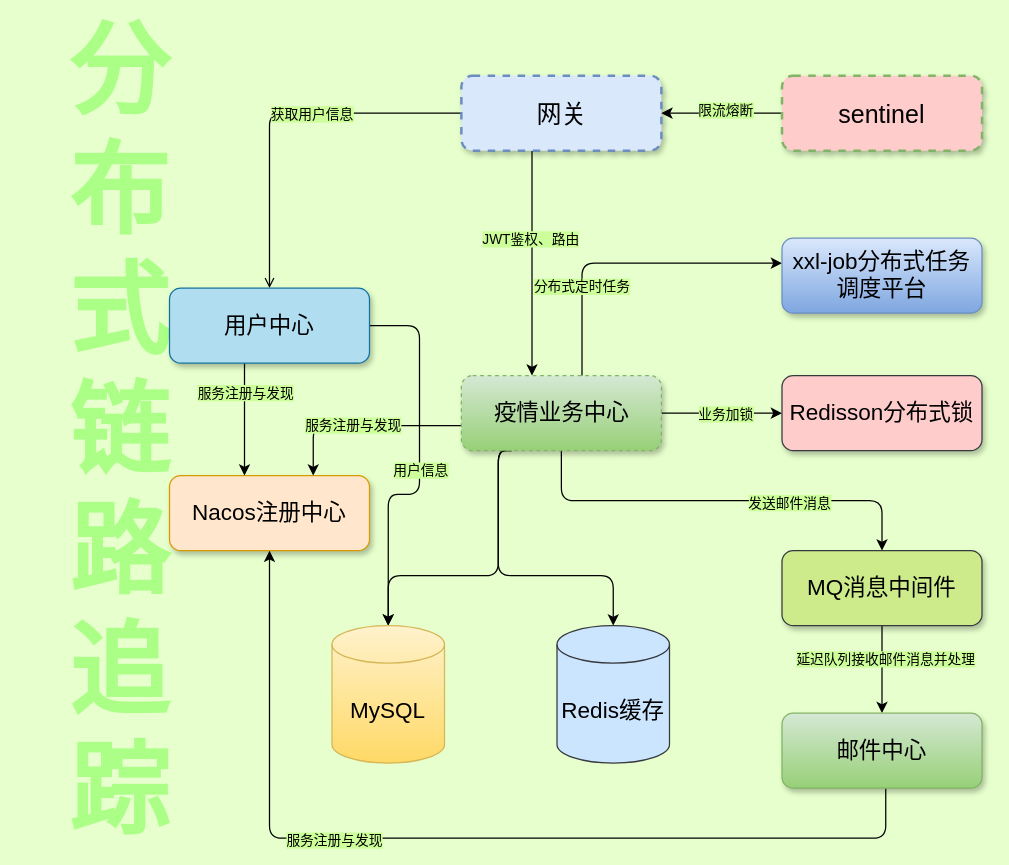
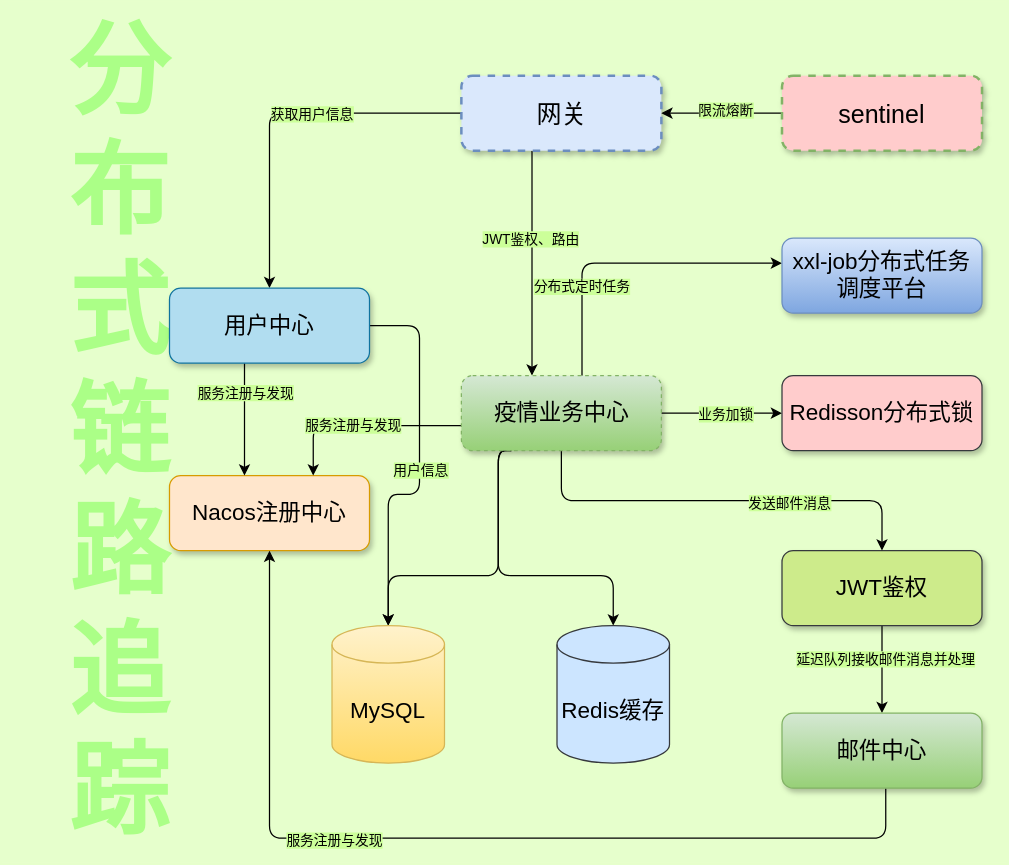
  <mxCell id="0" style=";html=1;" />
  <mxCell id="1" style=";html=1;" parent="0" />
  <mxCell id="2" value="分布式链路追踪" style="text;strokeColor=none;fillColor=none;fontSize=80;fontStyle=1;verticalAlign=middle;align=center;rounded=1;glass=0;labelBackgroundColor=none;labelPosition=center;verticalLabelPosition=middle;fontColor=#ABFF87;labelBorderColor=none;html=1;whiteSpace=wrap;" parent="1" vertex="1"><mxGeometry x="20" y="20" width="150" height="650" as="geometry" /></mxCell>
  <mxCell id="3" style="edgeStyle=orthogonalEdgeStyle;rounded=1;orthogonalLoop=1;jettySize=auto;html=1;" parent="1" source="7" target="27" edge="1"><mxGeometry relative="1" as="geometry"><Array as="points"><mxPoint x="425" y="150" /><mxPoint x="425" y="150" /></Array></mxGeometry></mxCell>
  <mxCell id="4" value="JWT鉴权、路由" style="edgeLabel;html=1;align=center;verticalAlign=middle;resizable=0;points=[];labelBackgroundColor=#CCFF99;" parent="3" vertex="1" connectable="0"><mxGeometry x="-0.221" y="-2" relative="1" as="geometry"><mxPoint as="offset" /></mxGeometry></mxCell>
- <mxCell id="5" style="edgeStyle=orthogonalEdgeStyle;rounded=1;orthogonalLoop=1;jettySize=auto;html=1;endArrow=open;" parent="1" source="7" target="16" edge="1"><mxGeometry relative="1" as="geometry"><Array as="points"><mxPoint x="215" y="90" /></Array></mxGeometry></mxCell>
+ <mxCell id="5" style="edgeStyle=orthogonalEdgeStyle;rounded=1;orthogonalLoop=1;jettySize=auto;html=1;" parent="1" source="7" target="16" edge="1"><mxGeometry relative="1" as="geometry"><Array as="points"><mxPoint x="215" y="90" /></Array></mxGeometry></mxCell>
  <mxCell id="6" value="获取用户信息" style="edgeLabel;html=1;align=center;verticalAlign=middle;resizable=0;points=[];labelBackgroundColor=#CCFF99;" parent="5" vertex="1" connectable="0"><mxGeometry x="-0.18" relative="1" as="geometry"><mxPoint as="offset" /></mxGeometry></mxCell>
  <mxCell id="7" value="网关" style="whiteSpace=wrap;html=1;shadow=1;fontSize=20;fillColor=#dae8fc;strokeColor=#6c8ebf;strokeWidth=2;dashed=1;rounded=1;" parent="1" vertex="1"><mxGeometry x="368.5" y="60" width="160" height="60" as="geometry" /></mxCell>
  <mxCell id="8" value="Nacos注册中心" style="whiteSpace=wrap;html=1;shadow=1;fontSize=18;fillColor=#ffe6cc;strokeColor=#d79b00;rounded=1;" parent="1" vertex="1"><mxGeometry x="135" y="380" width="160" height="60" as="geometry" /></mxCell>
  <mxCell id="9" value="" style="edgeStyle=orthogonalEdgeStyle;rounded=1;orthogonalLoop=1;jettySize=auto;html=1;" parent="1" source="11" target="34" edge="1"><mxGeometry relative="1" as="geometry" /></mxCell>
  <mxCell id="10" value="延迟队列接收邮件消息并处理" style="edgeLabel;html=1;align=center;verticalAlign=middle;resizable=0;points=[];labelBackgroundColor=#CCFF99;" parent="9" vertex="1" connectable="0"><mxGeometry x="-0.263" y="2" relative="1" as="geometry"><mxPoint as="offset" /></mxGeometry></mxCell>
- <mxCell id="11" value="MQ消息中间件" style="whiteSpace=wrap;html=1;shadow=1;fontSize=18;fillColor=#cdeb8b;strokeColor=#36393d;rounded=1;" parent="1" vertex="1"><mxGeometry x="625" y="440" width="160" height="60" as="geometry" /></mxCell>
+ <mxCell id="11" value="JWT鉴权" style="whiteSpace=wrap;html=1;shadow=1;fontSize=18;fillColor=#cdeb8b;strokeColor=#36393d;rounded=1;" parent="1" vertex="1"><mxGeometry x="625" y="440" width="160" height="60" as="geometry" /></mxCell>
  <mxCell id="12" style="edgeStyle=elbowEdgeStyle;rounded=1;html=1;startArrow=none;startFill=0;jettySize=auto;orthogonalLoop=1;fontSize=18;elbow=vertical;" parent="1" source="16" target="8" edge="1"><mxGeometry relative="1" as="geometry"><Array as="points"><mxPoint x="195" y="350" /><mxPoint x="265" y="330" /><mxPoint x="202" y="304" /></Array></mxGeometry></mxCell>
  <mxCell id="13" value="服务注册与发现" style="edgeLabel;html=1;align=center;verticalAlign=middle;resizable=0;points=[];labelBackgroundColor=#CCFF99;" parent="12" vertex="1" connectable="0"><mxGeometry x="-0.478" relative="1" as="geometry"><mxPoint as="offset" /></mxGeometry></mxCell>
  <mxCell id="14" style="edgeStyle=orthogonalEdgeStyle;rounded=1;orthogonalLoop=1;jettySize=auto;html=1;entryX=0.5;entryY=0;entryDx=0;entryDy=0;entryPerimeter=0;" parent="1" source="16" target="31" edge="1"><mxGeometry relative="1" as="geometry"><Array as="points"><mxPoint x="335" y="260" /><mxPoint x="335" y="395" /><mxPoint x="310" y="395" /></Array></mxGeometry></mxCell>
  <mxCell id="15" value="用户信息" style="edgeLabel;html=1;align=center;verticalAlign=middle;resizable=0;points=[];labelBackgroundColor=#CCFF99;" parent="14" vertex="1" connectable="0"><mxGeometry x="0.019" relative="1" as="geometry"><mxPoint as="offset" /></mxGeometry></mxCell>
  <mxCell id="16" value="用户中心" style="whiteSpace=wrap;html=1;shadow=1;fontSize=18;fillColor=#b1ddf0;strokeColor=#10739e;rounded=1;" parent="1" vertex="1"><mxGeometry x="135" y="230" width="160" height="60" as="geometry" /></mxCell>
  <mxCell id="17" style="edgeStyle=elbowEdgeStyle;rounded=1;html=1;startArrow=none;startFill=0;jettySize=auto;orthogonalLoop=1;fontSize=18;elbow=vertical;" parent="1" source="27" target="8" edge="1"><mxGeometry relative="1" as="geometry"><Array as="points"><mxPoint x="250" y="340" /><mxPoint x="345" y="330" /><mxPoint x="255" y="340" /><mxPoint x="315" y="320" /><mxPoint x="345" y="306" /><mxPoint x="235" y="350" /><mxPoint x="355" y="306" /><mxPoint x="285" y="350" /><mxPoint x="445" y="340" /><mxPoint x="475" y="306" /><mxPoint x="285" y="360" /><mxPoint x="185" y="490" /></Array></mxGeometry></mxCell>
  <mxCell id="18" value="服务注册与发现" style="edgeLabel;align=center;verticalAlign=middle;resizable=0;points=[];labelBackgroundColor=#CCFF99;html=1;" parent="17" vertex="1" connectable="0"><mxGeometry x="0.103" y="-1" relative="1" as="geometry"><mxPoint as="offset" /></mxGeometry></mxCell>
  <mxCell id="19" style="edgeStyle=orthogonalEdgeStyle;rounded=1;orthogonalLoop=1;jettySize=auto;html=1;entryX=0;entryY=0.5;entryDx=0;entryDy=0;" parent="1" source="27" target="29" edge="1"><mxGeometry relative="1" as="geometry" /></mxCell>
  <mxCell id="20" value="业务加锁" style="edgeLabel;html=1;align=center;verticalAlign=middle;resizable=0;points=[];labelBackgroundColor=#CCFF99;" parent="19" vertex="1" connectable="0"><mxGeometry x="0.142" y="1" relative="1" as="geometry"><mxPoint x="-4" y="1" as="offset" /></mxGeometry></mxCell>
  <mxCell id="21" style="edgeStyle=orthogonalEdgeStyle;rounded=1;orthogonalLoop=1;jettySize=auto;html=1;exitX=0.5;exitY=1;exitDx=0;exitDy=0;" parent="1" source="27" target="11" edge="1"><mxGeometry relative="1" as="geometry" /></mxCell>
  <mxCell id="22" value="发送邮件消息" style="edgeLabel;html=1;align=center;verticalAlign=middle;resizable=0;points=[];labelBackgroundColor=#CCFF99;" parent="21" vertex="1" connectable="0"><mxGeometry x="0.32" y="-1" relative="1" as="geometry"><mxPoint as="offset" /></mxGeometry></mxCell>
  <mxCell id="23" style="edgeStyle=orthogonalEdgeStyle;rounded=1;orthogonalLoop=1;jettySize=auto;html=1;" parent="1" source="27" target="28" edge="1"><mxGeometry relative="1" as="geometry"><Array as="points"><mxPoint x="465" y="210" /></Array></mxGeometry></mxCell>
  <mxCell id="24" value="分布式定时任务" style="edgeLabel;html=1;align=center;verticalAlign=middle;resizable=0;points=[];labelBackgroundColor=#CCFF99;" parent="23" vertex="1" connectable="0"><mxGeometry x="-0.428" y="1" relative="1" as="geometry"><mxPoint as="offset" /></mxGeometry></mxCell>
  <mxCell id="25" style="edgeStyle=orthogonalEdgeStyle;rounded=1;orthogonalLoop=1;jettySize=auto;html=1;exitX=0.25;exitY=1;exitDx=0;exitDy=0;" parent="1" source="27" target="31" edge="1"><mxGeometry relative="1" as="geometry"><Array as="points"><mxPoint x="398" y="460" /><mxPoint x="310" y="460" /></Array></mxGeometry></mxCell>
  <mxCell id="26" style="edgeStyle=orthogonalEdgeStyle;rounded=1;orthogonalLoop=1;jettySize=auto;html=1;exitX=0.25;exitY=1;exitDx=0;exitDy=0;entryX=0.5;entryY=0;entryDx=0;entryDy=0;entryPerimeter=0;" parent="1" source="27" target="30" edge="1"><mxGeometry relative="1" as="geometry"><Array as="points"><mxPoint x="398" y="460" /><mxPoint x="490" y="460" /></Array></mxGeometry></mxCell>
  <mxCell id="27" value="疫情业务中心" style="whiteSpace=wrap;html=1;shadow=1;fontSize=18;fillColor=#d5e8d4;strokeColor=#82b366;rounded=1;gradientColor=#97d077;dashed=1;" parent="1" vertex="1"><mxGeometry x="368.5" y="300" width="160" height="60" as="geometry" /></mxCell>
  <mxCell id="28" value="xxl-job分布式任务调度平台" style="whiteSpace=wrap;html=1;shadow=1;fontSize=18;fillColor=#dae8fc;strokeColor=#6c8ebf;glass=0;rounded=1;gradientColor=#7ea6e0;" parent="1" vertex="1"><mxGeometry x="625" y="190" width="160" height="60" as="geometry" /></mxCell>
  <mxCell id="29" value="Redisson分布式锁" style="whiteSpace=wrap;html=1;shadow=1;fontSize=18;fillColor=#ffcccc;strokeColor=#36393d;rounded=1;" parent="1" vertex="1"><mxGeometry x="625" y="300" width="160" height="60" as="geometry" /></mxCell>
  <mxCell id="30" value="&lt;span style=&quot;font-size: 18px&quot;&gt;Redis缓存&lt;/span&gt;" style="shape=cylinder3;whiteSpace=wrap;html=1;boundedLbl=1;backgroundOutline=1;size=15;rounded=1;glass=0;fillColor=#cce5ff;strokeColor=#36393d;" parent="1" vertex="1"><mxGeometry x="445" y="500" width="90" height="110" as="geometry" /></mxCell>
  <mxCell id="31" value="&lt;span style=&quot;font-size: 18px&quot;&gt;MySQL&lt;/span&gt;" style="shape=cylinder3;whiteSpace=wrap;html=1;boundedLbl=1;backgroundOutline=1;size=15;rounded=1;glass=0;fillColor=#fff2cc;gradientColor=#ffd966;strokeColor=#d6b656;" parent="1" vertex="1"><mxGeometry x="265" y="500" width="90" height="110" as="geometry" /></mxCell>
  <mxCell id="32" style="edgeStyle=orthogonalEdgeStyle;rounded=1;orthogonalLoop=1;jettySize=auto;html=1;entryX=0.5;entryY=1;entryDx=0;entryDy=0;" parent="1" source="34" target="8" edge="1"><mxGeometry relative="1" as="geometry"><Array as="points"><mxPoint x="708" y="670" /><mxPoint x="215" y="670" /></Array></mxGeometry></mxCell>
  <mxCell id="33" value="服务注册与发现" style="edgeLabel;html=1;align=center;verticalAlign=middle;resizable=0;points=[];labelBackgroundColor=#CCFF99;" parent="32" vertex="1" connectable="0"><mxGeometry x="0.264" y="1" relative="1" as="geometry"><mxPoint as="offset" /></mxGeometry></mxCell>
  <mxCell id="34" value="邮件中心" style="whiteSpace=wrap;html=1;shadow=1;fontSize=18;fillColor=#d5e8d4;strokeColor=#82b366;rounded=1;gradientColor=#97d077;" parent="1" vertex="1"><mxGeometry x="625" y="570" width="160" height="60" as="geometry" /></mxCell>
  <mxCell id="35" style="edgeStyle=orthogonalEdgeStyle;rounded=0;orthogonalLoop=1;jettySize=auto;html=1;entryX=1;entryY=0.5;entryDx=0;entryDy=0;" edge="1" parent="1" source="36" target="7"><mxGeometry relative="1" as="geometry"><Array as="points"><mxPoint x="560" y="90" /><mxPoint x="560" y="90" /></Array></mxGeometry></mxCell>
  <mxCell id="36" value="sentinel" style="whiteSpace=wrap;html=1;shadow=1;fontSize=20;fillColor=#ffcccc;strokeColor=#82b366;strokeWidth=2;dashed=1;rounded=1;" parent="1" vertex="1"><mxGeometry x="625" y="60" width="160" height="60" as="geometry" /></mxCell>
  <mxCell id="37" value="限流熔断" style="edgeLabel;html=1;align=center;verticalAlign=middle;resizable=0;points=[];labelBackgroundColor=#CCFF99;" vertex="1" connectable="0" parent="1"><mxGeometry x="600.004" y="180" as="geometry"><mxPoint x="-21" y="-93" as="offset" /></mxGeometry></mxCell>
